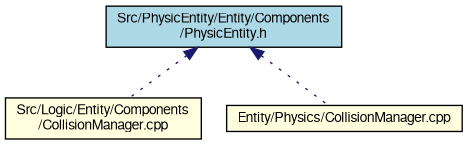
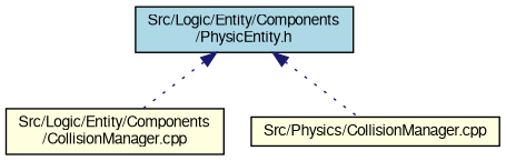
  digraph {
    node [color=black fillcolor=lightyellow fontname=FreeSans fontsize=10 shape=record style=filled]
    edge [color=midnightblue dir=back fontname=FreeSans fontsize=10 labelfontname=FreeSans labelfontsize=10 style=dotted]
-   n1 [fillcolor=lightblue fontcolor=black height=0.2 label="Src/PhysicEntity/Entity/Components\l/PhysicEntity.h" width=0.4]
+   n1 [fillcolor=lightblue fontcolor=black height=0.2 label="Src/Logic/Entity/Components\l/PhysicEntity.h" width=0.4]
    n2 [height=0.2 label="Src/Logic/Entity/Components\l/CollisionManager.cpp" width=0.4]
-   n3 [height=0.2 label="Entity/Physics/CollisionManager.cpp" width=0.4]
+   n3 [height=0.2 label="Src/Physics/CollisionManager.cpp" width=0.4]
    n1 -> n2
    n1 -> n3
  }
